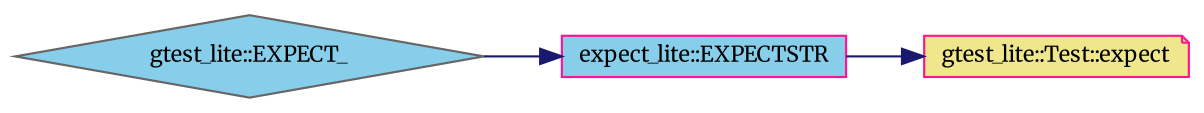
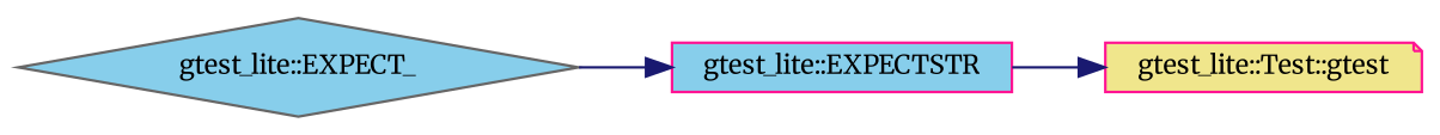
  digraph {
    fontname=Merriweather
    rankdir=RL
    node [color=deeppink fillcolor=skyblue fontname=Merriweather fontsize=10 style=filled]
    edge [color=midnightblue dir=back fontname=Merriweather fontsize=10 labelfontname=Helvetica labelfontsize=10 style=solid]
-   n1 [fillcolor=khaki fontcolor=black height=0.2 label="gtest_lite::Test::expect" shape=note width=0.4]
-   n2 [height=0.2 label="expect_lite::EXPECTSTR" shape=box width=0.4]
+   n1 [fillcolor=khaki fontcolor=black height=0.2 label="gtest_lite::Test::gtest" shape=note width=0.4]
+   n2 [height=0.2 label="gtest_lite::EXPECTSTR" shape=box width=0.4]
    n3 [color=gray40 height=0.2 label="gtest_lite::EXPECT_" shape=diamond width=0.4]
    n1 -> n2
    n2 -> n3
  }
